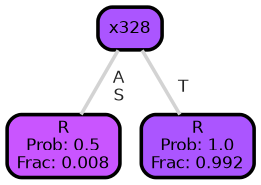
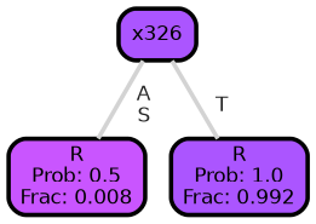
  graph {
    ranksep="0 equally"
    splines=straight
    node [color=black fillcolor="#ab55ff" fontcolor=black fontname=helvetica penwidth=3 shape=box style="filled, rounded"]
    edge [color=lightgray fontcolor=grey14 fontname=helvetica fontweight=bold penwidth=3]
    n1 [fillcolor="#c955ff" label="R\nProb: 0.5\nFrac: 0.008"]
-   n2 [label=x328]
+   n2 [label=x326]
    n3 [label="R\nProb: 1.0\nFrac: 0.992"]
    subgraph sub_1 {
      rank=same
    }
    n2 -- n1 [label=" A\n S"]
    n2 -- n3 [label=" T"]
  }
